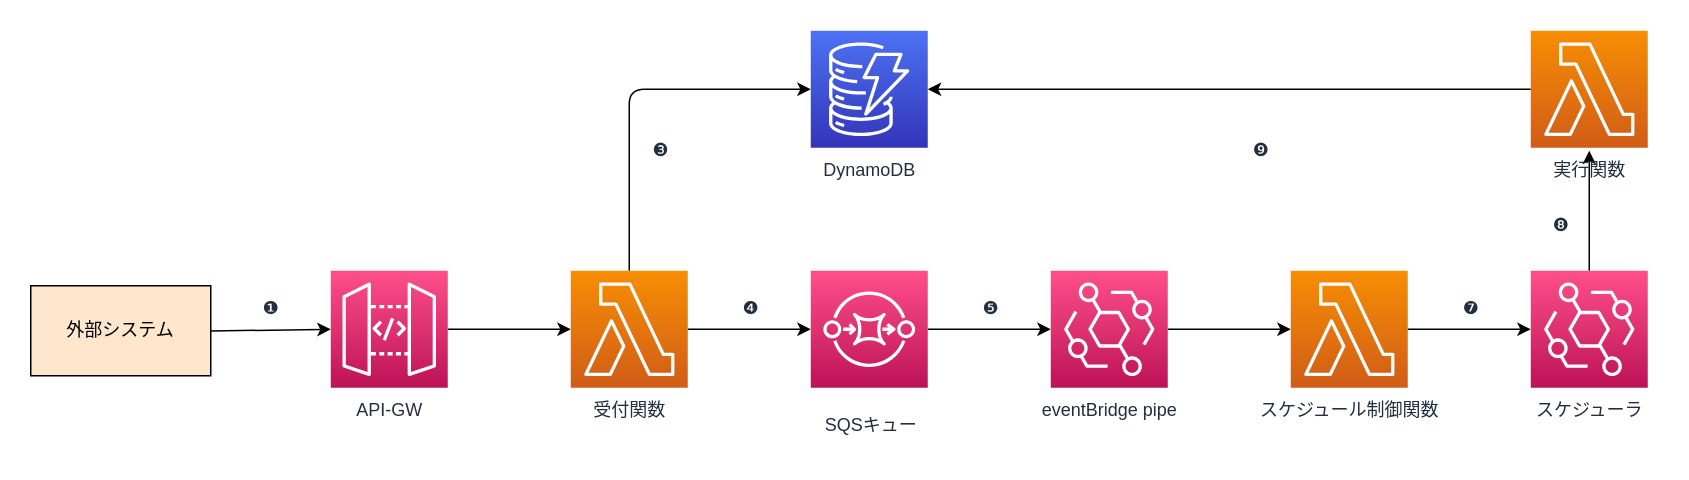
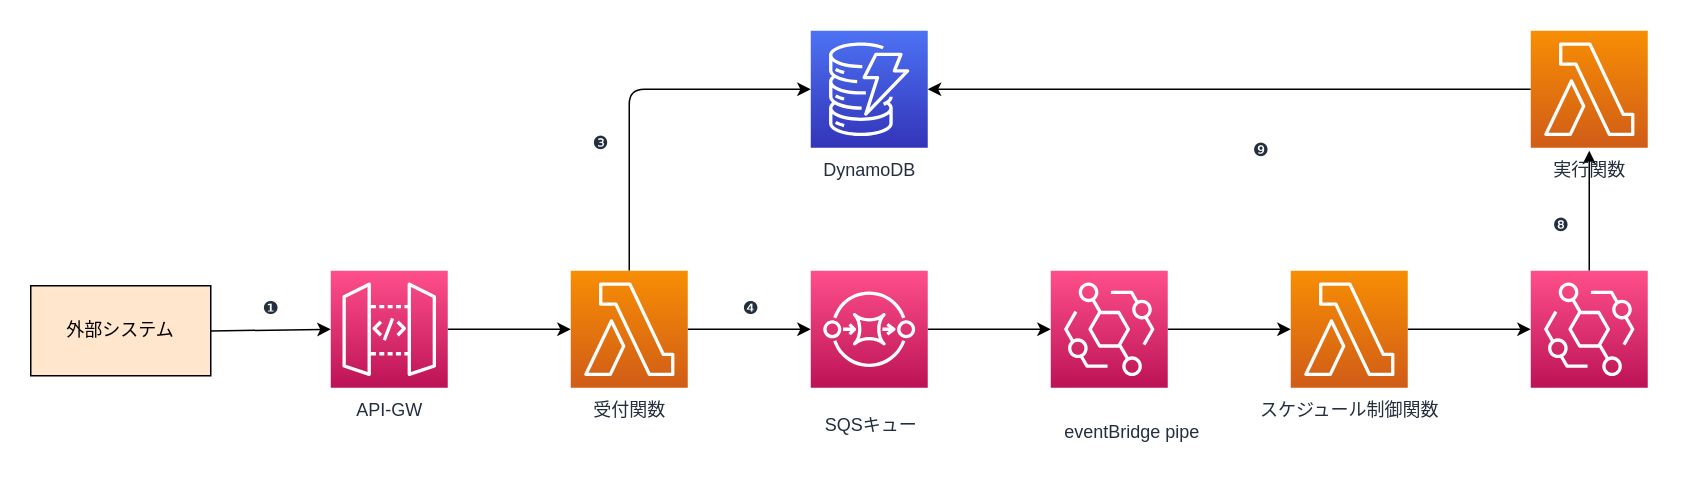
  <mxCell id="0" />
  <mxCell id="1" parent="0" />
  <mxCell id="2" value="" style="edgeStyle=none;html=1;fontFamily=Helvetica;fontSize=12;fontColor=#232F3E;" parent="1" source="3" target="6" edge="1"><mxGeometry relative="1" as="geometry" /></mxCell>
  <mxCell id="3" value="" style="points=[[0,0,0],[0.25,0,0],[0.5,0,0],[0.75,0,0],[1,0,0],[0,1,0],[0.25,1,0],[0.5,1,0],[0.75,1,0],[1,1,0],[0,0.25,0],[0,0.5,0],[0,0.75,0],[1,0.25,0],[1,0.5,0],[1,0.75,0]];outlineConnect=0;fontColor=#232F3E;gradientColor=#FF4F8B;gradientDirection=north;fillColor=#BC1356;strokeColor=#ffffff;dashed=0;verticalLabelPosition=bottom;verticalAlign=top;align=center;html=1;fontSize=12;fontStyle=0;aspect=fixed;shape=mxgraph.aws4.resourceIcon;resIcon=mxgraph.aws4.api_gateway;container=0;" parent="1" vertex="1"><mxGeometry x="220" y="180" width="78" height="78" as="geometry" /></mxCell>
  <mxCell id="4" value="" style="edgeStyle=none;html=1;fontFamily=Helvetica;fontSize=12;fontColor=#232F3E;" parent="1" source="6" target="9" edge="1"><mxGeometry relative="1" as="geometry" /></mxCell>
  <mxCell id="5" style="edgeStyle=none;html=1;entryX=0;entryY=0.5;entryDx=0;entryDy=0;entryPerimeter=0;fontFamily=Helvetica;fontSize=12;fontColor=#232F3E;" parent="1" source="6" target="7" edge="1"><mxGeometry relative="1" as="geometry"><Array as="points"><mxPoint x="419" y="59" /></Array></mxGeometry></mxCell>
  <mxCell id="6" value="" style="sketch=0;points=[[0,0,0],[0.25,0,0],[0.5,0,0],[0.75,0,0],[1,0,0],[0,1,0],[0.25,1,0],[0.5,1,0],[0.75,1,0],[1,1,0],[0,0.25,0],[0,0.5,0],[0,0.75,0],[1,0.25,0],[1,0.5,0],[1,0.75,0]];outlineConnect=0;fontColor=#232F3E;gradientColor=#F78E04;gradientDirection=north;fillColor=#D05C17;strokeColor=#ffffff;dashed=0;verticalLabelPosition=bottom;verticalAlign=top;align=center;html=1;fontSize=12;fontStyle=0;aspect=fixed;shape=mxgraph.aws4.resourceIcon;resIcon=mxgraph.aws4.lambda;fontFamily=Helvetica;" parent="1" vertex="1"><mxGeometry x="380" y="180" width="78" height="78" as="geometry" /></mxCell>
  <mxCell id="7" value="" style="sketch=0;points=[[0,0,0],[0.25,0,0],[0.5,0,0],[0.75,0,0],[1,0,0],[0,1,0],[0.25,1,0],[0.5,1,0],[0.75,1,0],[1,1,0],[0,0.25,0],[0,0.5,0],[0,0.75,0],[1,0.25,0],[1,0.5,0],[1,0.75,0]];outlineConnect=0;fontColor=#232F3E;gradientColor=#4D72F3;gradientDirection=north;fillColor=#3334B9;strokeColor=#ffffff;dashed=0;verticalLabelPosition=bottom;verticalAlign=top;align=center;html=1;fontSize=12;fontStyle=0;aspect=fixed;shape=mxgraph.aws4.resourceIcon;resIcon=mxgraph.aws4.dynamodb;fontFamily=Helvetica;" parent="1" vertex="1"><mxGeometry x="540" width="78" height="78" as="geometry" y="20" /></mxCell>
  <mxCell id="8" value="" style="edgeStyle=none;html=1;fontFamily=Helvetica;fontSize=12;fontColor=#232F3E;" parent="1" source="9" target="11" edge="1"><mxGeometry relative="1" as="geometry" /></mxCell>
  <mxCell id="9" value="" style="sketch=0;points=[[0,0,0],[0.25,0,0],[0.5,0,0],[0.75,0,0],[1,0,0],[0,1,0],[0.25,1,0],[0.5,1,0],[0.75,1,0],[1,1,0],[0,0.25,0],[0,0.5,0],[0,0.75,0],[1,0.25,0],[1,0.5,0],[1,0.75,0]];outlineConnect=0;fontColor=#232F3E;gradientColor=#FF4F8B;gradientDirection=north;fillColor=#BC1356;strokeColor=#ffffff;dashed=0;verticalLabelPosition=bottom;verticalAlign=top;align=center;html=1;fontSize=12;fontStyle=0;aspect=fixed;shape=mxgraph.aws4.resourceIcon;resIcon=mxgraph.aws4.sqs;fontFamily=Helvetica;" parent="1" vertex="1"><mxGeometry x="540" y="180" width="78" height="78" as="geometry" /></mxCell>
  <mxCell id="10" value="" style="edgeStyle=none;html=1;fontFamily=Helvetica;fontSize=12;fontColor=#232F3E;" parent="1" source="11" target="13" edge="1"><mxGeometry relative="1" as="geometry" /></mxCell>
  <mxCell id="11" value="" style="sketch=0;points=[[0,0,0],[0.25,0,0],[0.5,0,0],[0.75,0,0],[1,0,0],[0,1,0],[0.25,1,0],[0.5,1,0],[0.75,1,0],[1,1,0],[0,0.25,0],[0,0.5,0],[0,0.75,0],[1,0.25,0],[1,0.5,0],[1,0.75,0]];outlineConnect=0;fontColor=#232F3E;gradientColor=#FF4F8B;gradientDirection=north;fillColor=#BC1356;strokeColor=#ffffff;dashed=0;verticalLabelPosition=bottom;verticalAlign=top;align=center;html=1;fontSize=12;fontStyle=0;aspect=fixed;shape=mxgraph.aws4.resourceIcon;resIcon=mxgraph.aws4.eventbridge;fontFamily=Helvetica;" parent="1" vertex="1"><mxGeometry x="700" y="180" width="78" height="78" as="geometry" /></mxCell>
  <mxCell id="12" value="" style="edgeStyle=none;html=1;fontFamily=Helvetica;fontSize=12;fontColor=#232F3E;" parent="1" source="13" target="16" edge="1"><mxGeometry relative="1" as="geometry" /></mxCell>
  <mxCell id="13" value="" style="sketch=0;points=[[0,0,0],[0.25,0,0],[0.5,0,0],[0.75,0,0],[1,0,0],[0,1,0],[0.25,1,0],[0.5,1,0],[0.75,1,0],[1,1,0],[0,0.25,0],[0,0.5,0],[0,0.75,0],[1,0.25,0],[1,0.5,0],[1,0.75,0]];outlineConnect=0;fontColor=#232F3E;gradientColor=#F78E04;gradientDirection=north;fillColor=#D05C17;strokeColor=#ffffff;dashed=0;verticalLabelPosition=bottom;verticalAlign=top;align=center;html=1;fontSize=12;fontStyle=0;aspect=fixed;shape=mxgraph.aws4.resourceIcon;resIcon=mxgraph.aws4.lambda;fontFamily=Helvetica;" parent="1" vertex="1"><mxGeometry x="860" y="180" width="78" height="78" as="geometry" /></mxCell>
  <mxCell id="14" value="" style="edgeStyle=none;html=1;fontFamily=Helvetica;fontSize=12;fontColor=#232F3E;startArrow=none;" parent="1" target="18" edge="1"><mxGeometry relative="1" as="geometry"><mxPoint x="1059" y="98" as="sourcePoint" /></mxGeometry></mxCell>
  <mxCell id="15" style="edgeStyle=none;html=1;fontFamily=Helvetica;fontSize=12;fontColor=#FFFFFF;" parent="1" source="16" edge="1"><mxGeometry relative="1" as="geometry"><mxPoint x="1059" y="100" as="targetPoint" /></mxGeometry></mxCell>
  <mxCell id="16" value="" style="sketch=0;points=[[0,0,0],[0.25,0,0],[0.5,0,0],[0.75,0,0],[1,0,0],[0,1,0],[0.25,1,0],[0.5,1,0],[0.75,1,0],[1,1,0],[0,0.25,0],[0,0.5,0],[0,0.75,0],[1,0.25,0],[1,0.5,0],[1,0.75,0]];outlineConnect=0;fontColor=#232F3E;gradientColor=#FF4F8B;gradientDirection=north;fillColor=#BC1356;strokeColor=#ffffff;dashed=0;verticalLabelPosition=bottom;verticalAlign=top;align=center;html=1;fontSize=12;fontStyle=0;aspect=fixed;shape=mxgraph.aws4.resourceIcon;resIcon=mxgraph.aws4.eventbridge;fontFamily=Helvetica;" parent="1" vertex="1"><mxGeometry x="1020" y="180" width="78" height="78" as="geometry" /></mxCell>
  <mxCell id="17" style="edgeStyle=none;html=1;fontFamily=Helvetica;fontSize=12;fontColor=#232F3E;" parent="1" source="18" target="7" edge="1"><mxGeometry relative="1" as="geometry" /></mxCell>
  <mxCell id="18" value="" style="sketch=0;points=[[0,0,0],[0.25,0,0],[0.5,0,0],[0.75,0,0],[1,0,0],[0,1,0],[0.25,1,0],[0.5,1,0],[0.75,1,0],[1,1,0],[0,0.25,0],[0,0.5,0],[0,0.75,0],[1,0.25,0],[1,0.5,0],[1,0.75,0]];outlineConnect=0;fontColor=#232F3E;gradientColor=#F78E04;gradientDirection=north;fillColor=#D05C17;strokeColor=#ffffff;dashed=0;verticalLabelPosition=bottom;verticalAlign=top;align=center;html=1;fontSize=12;fontStyle=0;aspect=fixed;shape=mxgraph.aws4.resourceIcon;resIcon=mxgraph.aws4.lambda;fontFamily=Helvetica;" parent="1" vertex="1"><mxGeometry x="1020" width="78" height="78" as="geometry" y="20" /></mxCell>
  <mxCell id="19" value="API-GW" style="text;html=1;align=center;verticalAlign=middle;resizable=0;points=[];autosize=1;strokeColor=none;fillColor=none;fontSize=12;fontFamily=Helvetica;fontColor=#232F3E;" parent="1" vertex="1"><mxGeometry x="224" y="258" width="70" height="30" as="geometry" /></mxCell>
  <mxCell id="20" value="受付関数" style="text;html=1;align=center;verticalAlign=middle;resizable=0;points=[];autosize=1;strokeColor=none;fillColor=none;fontSize=12;fontFamily=Helvetica;fontColor=#232F3E;" parent="1" vertex="1"><mxGeometry x="384" y="258" width="70" height="30" as="geometry" /></mxCell>
  <mxCell id="21" value="SQSキュー" style="text;html=1;align=center;verticalAlign=middle;resizable=0;points=[];autosize=1;strokeColor=none;fillColor=none;fontSize=12;fontFamily=Helvetica;fontColor=#232F3E;" parent="1" vertex="1"><mxGeometry x="540" y="268" width="80" height="30" as="geometry" /></mxCell>
- <mxCell id="22" value="eventBridge pipe" style="text;html=1;align=center;verticalAlign=middle;resizable=0;points=[];autosize=1;strokeColor=none;fillColor=none;fontSize=12;fontFamily=Helvetica;fontColor=#232F3E;" parent="1" vertex="1"><mxGeometry x="684" y="258" width="110" height="30" as="geometry" /></mxCell>
+ <mxCell id="22" value="eventBridge pipe" style="text;html=1;align=center;verticalAlign=middle;resizable=0;points=[];autosize=1;strokeColor=none;fillColor=none;fontSize=12;fontFamily=Helvetica;fontColor=#232F3E;" parent="1" vertex="1"><mxGeometry x="699" y="273" width="110" height="30" as="geometry" /></mxCell>
  <mxCell id="23" value="&lt;font color=&quot;#232f3e&quot;&gt;スケジュール制御関数&lt;/font&gt;" style="text;html=1;align=center;verticalAlign=middle;resizable=0;points=[];autosize=1;strokeColor=none;fillColor=none;fontSize=12;fontFamily=Helvetica;fontColor=#FFFFFF;" parent="1" vertex="1"><mxGeometry x="829" y="258" width="140" height="30" as="geometry" /></mxCell>
- <mxCell id="24" value="スケジューラ" style="text;html=1;align=center;verticalAlign=middle;resizable=0;points=[];autosize=1;strokeColor=none;fillColor=none;fontSize=12;fontFamily=Helvetica;fontColor=#232F3E;" parent="1" vertex="1"><mxGeometry x="1014" y="258" width="90" height="30" as="geometry" /></mxCell>
  <mxCell id="25" value="DynamoDB" style="text;html=1;align=center;verticalAlign=middle;resizable=0;points=[];autosize=1;strokeColor=none;fillColor=none;fontSize=12;fontFamily=Helvetica;fontColor=#232F3E;" parent="1" vertex="1"><mxGeometry x="539" y="98" width="80" height="30" as="geometry" /></mxCell>
  <mxCell id="26" value="実行関数" style="text;html=1;align=center;verticalAlign=middle;resizable=0;points=[];autosize=1;strokeColor=none;fillColor=none;fontSize=12;fontFamily=Helvetica;fontColor=#232F3E;dashed=0;sketch=0;" parent="1" vertex="1"><mxGeometry x="1024" y="98" width="70" height="30" as="geometry" /></mxCell>
  <mxCell id="27" value="❶" style="text;html=1;align=center;verticalAlign=middle;resizable=0;points=[];autosize=1;strokeColor=none;fillColor=none;fontSize=12;fontFamily=Helvetica;fontColor=#232F3E;" parent="1" vertex="1"><mxGeometry x="160" y="190" width="40" height="30" as="geometry" /></mxCell>
  <mxCell id="28" value="" style="edgeStyle=none;html=1;fontFamily=Helvetica;fontSize=12;fontColor=#FFFFFF;entryX=0;entryY=0.5;entryDx=0;entryDy=0;entryPerimeter=0;" parent="1" target="3" edge="1"><mxGeometry relative="1" as="geometry"><mxPoint x="139.76" y="220.202" as="sourcePoint" /></mxGeometry></mxCell>
- <mxCell id="29" value="❸" style="text;html=1;align=center;verticalAlign=middle;resizable=0;points=[];autosize=1;strokeColor=none;fillColor=none;fontSize=12;fontFamily=Helvetica;fontColor=#232F3E;" parent="1" vertex="1"><mxGeometry x="420" y="85" width="40" height="30" as="geometry" /></mxCell>
+ <mxCell id="29" value="❸" style="text;html=1;align=center;verticalAlign=middle;resizable=0;points=[];autosize=1;strokeColor=none;fillColor=none;fontSize=12;fontFamily=Helvetica;fontColor=#232F3E;" parent="1" vertex="1"><mxGeometry x="380" y="80" width="40" height="30" as="geometry" /></mxCell>
  <mxCell id="30" value="❹" style="text;html=1;align=center;verticalAlign=middle;resizable=0;points=[];autosize=1;strokeColor=none;fillColor=none;fontSize=12;fontFamily=Helvetica;fontColor=#232F3E;dashed=0;sketch=0;" parent="1" vertex="1"><mxGeometry x="480" y="190" width="40" height="30" as="geometry" /></mxCell>
- <mxCell id="31" value="❺" style="text;html=1;align=center;verticalAlign=middle;resizable=0;points=[];autosize=1;strokeColor=none;fillColor=none;fontSize=12;fontFamily=Helvetica;fontColor=#232F3E;" parent="1" vertex="1"><mxGeometry x="640" y="190" width="40" height="30" as="geometry" /></mxCell>
- <mxCell id="32" value="❼" style="text;html=1;align=center;verticalAlign=middle;resizable=0;points=[];autosize=1;strokeColor=none;fillColor=none;fontSize=12;fontFamily=Helvetica;fontColor=#232F3E;" parent="1" vertex="1"><mxGeometry x="960" y="190" width="40" height="30" as="geometry" /></mxCell>
  <mxCell id="33" value="❽" style="text;html=1;align=center;verticalAlign=middle;resizable=0;points=[];autosize=1;strokeColor=none;fillColor=none;fontSize=12;fontFamily=Helvetica;fontColor=#232F3E;" parent="1" vertex="1"><mxGeometry x="1020" y="135" width="40" height="30" as="geometry" /></mxCell>
  <mxCell id="34" value="❾" style="text;html=1;align=center;verticalAlign=middle;resizable=0;points=[];autosize=1;strokeColor=none;fillColor=none;fontSize=12;fontFamily=Helvetica;fontColor=#232F3E;" parent="1" vertex="1"><mxGeometry x="820" y="85" width="40" height="30" as="geometry" /></mxCell>
  <mxCell id="35" value="外部システム" style="whiteSpace=wrap;html=1;fillColor=#ffe6cc;" parent="1" vertex="1"><mxGeometry x="20" y="190" width="120" height="60" as="geometry" /></mxCell>
